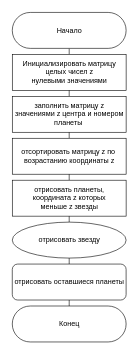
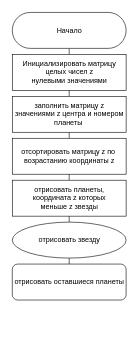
  <mxCell id="0" />
  <mxCell id="1" parent="0" />
  <mxCell id="2" style="edgeStyle=orthogonalEdgeStyle;rounded=0;orthogonalLoop=1;jettySize=auto;html=1;exitX=0.5;exitY=0.5;exitDx=0;exitDy=30;exitPerimeter=0;entryX=0.5;entryY=0;entryDx=0;entryDy=0;endArrow=none;endFill=0;" parent="1" source="3" target="4" edge="1"><mxGeometry relative="1" as="geometry" /></mxCell>
  <mxCell id="3" value="Начало" style="html=1;dashed=0;whitespace=wrap;shape=mxgraph.dfd.start" parent="1" vertex="1"><mxGeometry x="20" y="20" width="190" height="60" as="geometry" /></mxCell>
  <mxCell id="4" value="Инициализировать матрицу&lt;br&gt;целых чисел z&lt;br&gt;нулевыми значениями" style="html=1;dashed=0;whitespace=wrap;" parent="1" vertex="1"><mxGeometry x="20" y="90" width="190" height="60" as="geometry" /></mxCell>
  <mxCell id="5" style="edgeStyle=orthogonalEdgeStyle;rounded=0;orthogonalLoop=1;jettySize=auto;html=1;exitX=0.5;exitY=0;exitDx=0;exitDy=0;exitPerimeter=0;entryX=0.5;entryY=1;entryDx=0;entryDy=0;endArrow=none;endFill=0;" parent="1" target="4" edge="1"><mxGeometry relative="1" as="geometry"><mxPoint x="115" y="160" as="sourcePoint" /></mxGeometry></mxCell>
  <mxCell id="6" value="заполнить матрицу z&lt;br&gt;значениями z центра и номером&lt;br&gt;планеты&amp;nbsp;" style="html=1;dashed=0;whitespace=wrap;" parent="1" vertex="1"><mxGeometry x="20" y="160" width="190" height="60" as="geometry" /></mxCell>
  <mxCell id="7" style="edgeStyle=orthogonalEdgeStyle;rounded=0;orthogonalLoop=1;jettySize=auto;html=1;exitX=0.5;exitY=0;exitDx=0;exitDy=0;entryX=0.5;entryY=1;entryDx=0;entryDy=0;endArrow=none;endFill=0;" edge="1" parent="1" source="8" target="6"><mxGeometry relative="1" as="geometry" /></mxCell>
  <mxCell id="8" value="отсортировать матрицу z по&amp;nbsp;&lt;br&gt;возрастанию координаты z" style="html=1;dashed=0;whitespace=wrap;" parent="1" vertex="1"><mxGeometry x="20" y="230" width="190" height="60" as="geometry" /></mxCell>
  <mxCell id="9" style="edgeStyle=orthogonalEdgeStyle;rounded=0;orthogonalLoop=1;jettySize=auto;html=1;exitX=0.5;exitY=0;exitDx=0;exitDy=0;entryX=0.5;entryY=1;entryDx=0;entryDy=0;fontSize=10;endArrow=none;endFill=0;" parent="1" source="10" target="8" edge="1"><mxGeometry relative="1" as="geometry" /></mxCell>
  <mxCell id="10" value="отрисовать планеты, &lt;br&gt;координата z которых &lt;br&gt;меньше z звезды" style="html=1;dashed=0;whitespace=wrap;" parent="1" vertex="1"><mxGeometry x="20" y="300" width="190" height="60" as="geometry" /></mxCell>
  <mxCell id="11" style="edgeStyle=orthogonalEdgeStyle;rounded=0;orthogonalLoop=1;jettySize=auto;html=1;exitX=0.5;exitY=0;exitDx=0;exitDy=0;entryX=0.5;entryY=1;entryDx=0;entryDy=0;fontSize=10;endArrow=none;endFill=0;" parent="1" source="12" target="10" edge="1"><mxGeometry relative="1" as="geometry" /></mxCell>
  <mxCell id="12" value="отрисовать звезду" style="ellipse;html=1;dashed=0;whitespace=wrap;" parent="1" vertex="1"><mxGeometry x="20" y="370" width="190" height="60" as="geometry" /></mxCell>
  <mxCell id="13" style="edgeStyle=orthogonalEdgeStyle;rounded=0;orthogonalLoop=1;jettySize=auto;html=1;exitX=0.5;exitY=0;exitDx=0;exitDy=0;entryX=0.5;entryY=1;entryDx=0;entryDy=0;fontSize=10;endArrow=none;endFill=0;" parent="1" source="14" target="12" edge="1"><mxGeometry relative="1" as="geometry" /></mxCell>
  <mxCell id="14" value="отрисовать оставшиеся планеты" style="html=1;dashed=0;whitespace=wrap;rounded=1;" parent="1" vertex="1"><mxGeometry x="20" y="440" width="190" height="60" as="geometry" /></mxCell>
- <mxCell id="15" style="edgeStyle=orthogonalEdgeStyle;rounded=0;orthogonalLoop=1;jettySize=auto;html=1;exitX=0.5;exitY=0.5;exitDx=0;exitDy=-30;exitPerimeter=0;entryX=0.5;entryY=1;entryDx=0;entryDy=0;fontSize=10;endArrow=none;endFill=0;" parent="1" source="16" target="14" edge="1"><mxGeometry relative="1" as="geometry" /></mxCell>
- <mxCell id="16" value="Конец" style="html=1;dashed=0;whitespace=wrap;shape=mxgraph.dfd.start" parent="1" vertex="1"><mxGeometry x="20" y="510" width="190" height="60" as="geometry" /></mxCell>
